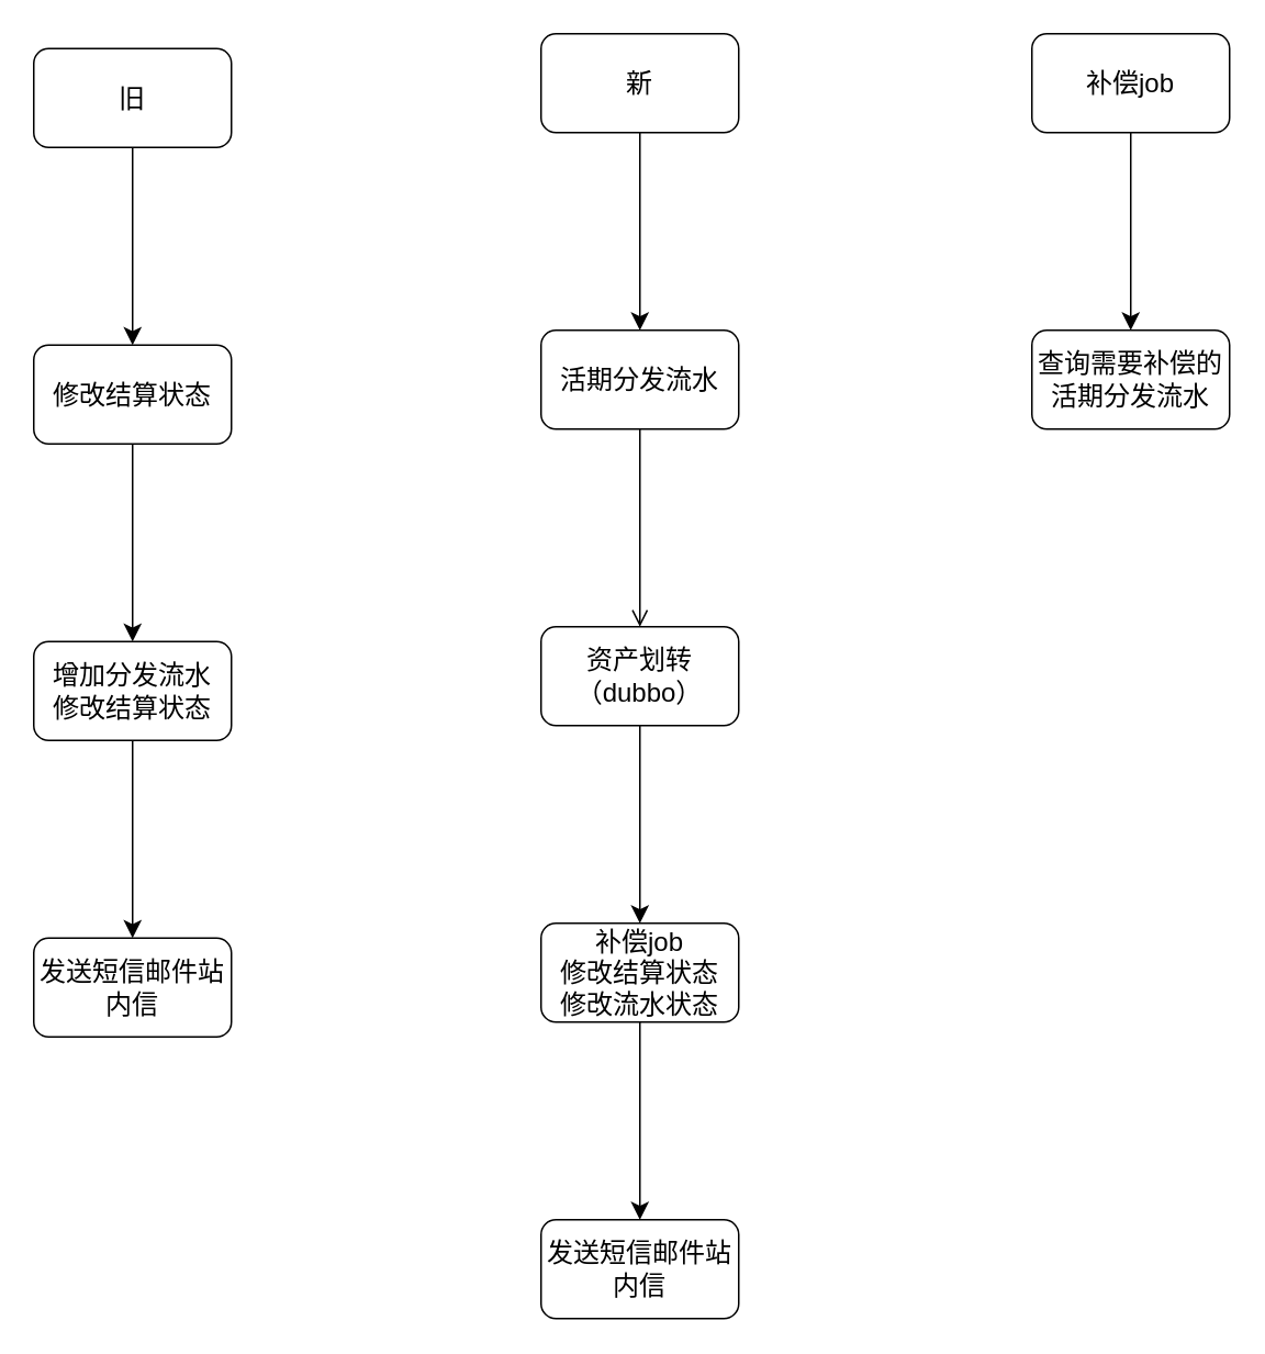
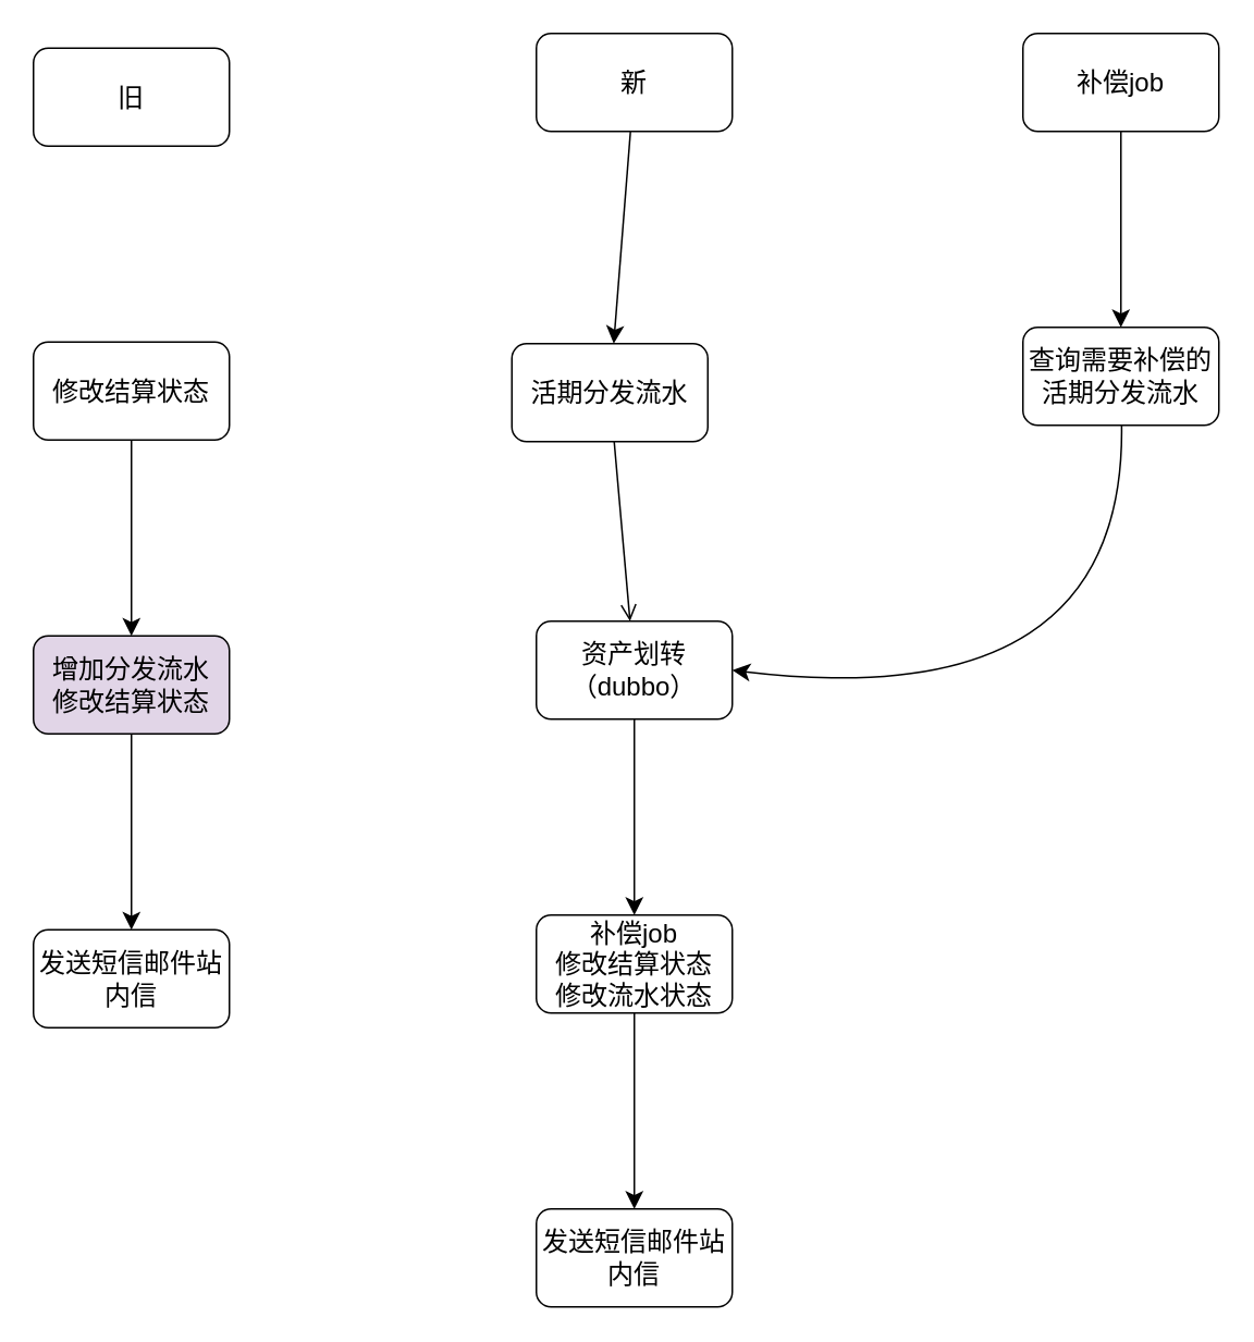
  <mxCell id="0" />
  <mxCell id="1" parent="0" />
- <mxCell id="2" value="" style="edgeStyle=none;curved=1;rounded=0;orthogonalLoop=1;jettySize=auto;html=1;fontSize=12;startSize=8;endSize=8;" edge="1" parent="1" source="3" target="5"><mxGeometry relative="1" as="geometry" /></mxCell>
  <mxCell id="3" value="旧" style="rounded=1;whiteSpace=wrap;html=1;fontSize=16;" vertex="1" parent="1"><mxGeometry x="20" y="29" width="120" height="60" as="geometry" /></mxCell>
  <mxCell id="4" value="" style="edgeStyle=none;curved=1;rounded=0;orthogonalLoop=1;jettySize=auto;html=1;fontSize=12;startSize=8;endSize=8;" edge="1" parent="1" source="5" target="7"><mxGeometry relative="1" as="geometry" /></mxCell>
  <mxCell id="5" value="修改结算状态" style="whiteSpace=wrap;html=1;fontSize=16;rounded=1;" vertex="1" parent="1"><mxGeometry x="20" y="209" width="120" height="60" as="geometry" /></mxCell>
  <mxCell id="6" value="" style="edgeStyle=none;curved=1;rounded=0;orthogonalLoop=1;jettySize=auto;html=1;fontSize=12;startSize=8;endSize=8;" edge="1" parent="1" source="7" target="8"><mxGeometry relative="1" as="geometry" /></mxCell>
- <mxCell id="7" value="增加分发流水&lt;br&gt;修改结算状态" style="whiteSpace=wrap;html=1;fontSize=16;rounded=1;" vertex="1" parent="1"><mxGeometry x="20" y="389" width="120" height="60" as="geometry" /></mxCell>
+ <mxCell id="7" value="增加分发流水&lt;br&gt;修改结算状态" style="whiteSpace=wrap;html=1;fontSize=16;rounded=1;fillColor=#e1d5e7;" vertex="1" parent="1"><mxGeometry x="20" y="389" width="120" height="60" as="geometry" /></mxCell>
  <mxCell id="8" value="发送短信邮件站内信" style="whiteSpace=wrap;html=1;fontSize=16;rounded=1;" vertex="1" parent="1"><mxGeometry x="20" y="569" width="120" height="60" as="geometry" /></mxCell>
  <mxCell id="9" value="" style="edgeStyle=none;curved=1;rounded=0;orthogonalLoop=1;jettySize=auto;html=1;fontSize=12;startSize=8;endSize=8;" edge="1" parent="1" source="10" target="12"><mxGeometry relative="1" as="geometry" /></mxCell>
  <mxCell id="10" value="新" style="rounded=1;whiteSpace=wrap;html=1;fontSize=16;" vertex="1" parent="1"><mxGeometry x="328" y="20" width="120" height="60" as="geometry" /></mxCell>
  <mxCell id="11" value="" style="edgeStyle=none;curved=1;rounded=0;orthogonalLoop=1;jettySize=auto;html=1;fontSize=12;startSize=8;endSize=8;endArrow=open;" edge="1" parent="1" source="12" target="14"><mxGeometry relative="1" as="geometry" /></mxCell>
- <mxCell id="12" value="活期分发流水" style="whiteSpace=wrap;html=1;fontSize=16;rounded=1;" vertex="1" parent="1"><mxGeometry x="328" y="200" width="120" height="60" as="geometry" /></mxCell>
+ <mxCell id="12" value="活期分发流水" style="whiteSpace=wrap;html=1;fontSize=16;rounded=1;" vertex="1" parent="1"><mxGeometry x="313" y="210" width="120" height="60" as="geometry" /></mxCell>
  <mxCell id="13" value="" style="edgeStyle=none;curved=1;rounded=0;orthogonalLoop=1;jettySize=auto;html=1;fontSize=12;startSize=8;endSize=8;" edge="1" parent="1" source="14" target="16"><mxGeometry relative="1" as="geometry" /></mxCell>
  <mxCell id="14" value="资产划转（dubbo）" style="whiteSpace=wrap;html=1;fontSize=16;rounded=1;" vertex="1" parent="1"><mxGeometry x="328" y="380" width="120" height="60" as="geometry" /></mxCell>
  <mxCell id="15" value="" style="edgeStyle=none;curved=1;rounded=0;orthogonalLoop=1;jettySize=auto;html=1;fontSize=12;startSize=8;endSize=8;" edge="1" parent="1" source="16" target="17"><mxGeometry relative="1" as="geometry" /></mxCell>
  <mxCell id="16" value="补偿job&lt;br&gt;修改结算状态&lt;br&gt;修改流水状态" style="whiteSpace=wrap;html=1;fontSize=16;rounded=1;" vertex="1" parent="1"><mxGeometry x="328" y="560" width="120" height="60" as="geometry" /></mxCell>
  <mxCell id="17" value="发送短信邮件站内信" style="whiteSpace=wrap;html=1;fontSize=16;rounded=1;" vertex="1" parent="1"><mxGeometry x="328" y="740" width="120" height="60" as="geometry" /></mxCell>
  <mxCell id="18" value="" style="edgeStyle=none;curved=1;rounded=0;orthogonalLoop=1;jettySize=auto;html=1;fontSize=12;startSize=8;endSize=8;" edge="1" parent="1" source="19" target="21"><mxGeometry relative="1" as="geometry" /></mxCell>
  <mxCell id="19" value="补偿job" style="rounded=1;whiteSpace=wrap;html=1;fontSize=16;" vertex="1" parent="1"><mxGeometry x="626" y="20" width="120" height="60" as="geometry" /></mxCell>
+ <mxCell id="20" style="edgeStyle=none;curved=1;rounded=0;orthogonalLoop=1;jettySize=auto;html=1;entryX=1;entryY=0.5;entryDx=0;entryDy=0;fontSize=12;startSize=8;endSize=8;" edge="1" parent="1" source="21" target="14"><mxGeometry relative="1" as="geometry"><Array as="points"><mxPoint x="689" y="439" /></Array></mxGeometry></mxCell>
  <mxCell id="21" value="查询需要补偿的活期分发流水" style="whiteSpace=wrap;html=1;fontSize=16;rounded=1;" vertex="1" parent="1"><mxGeometry x="626" y="200" width="120" height="60" as="geometry" /></mxCell>
